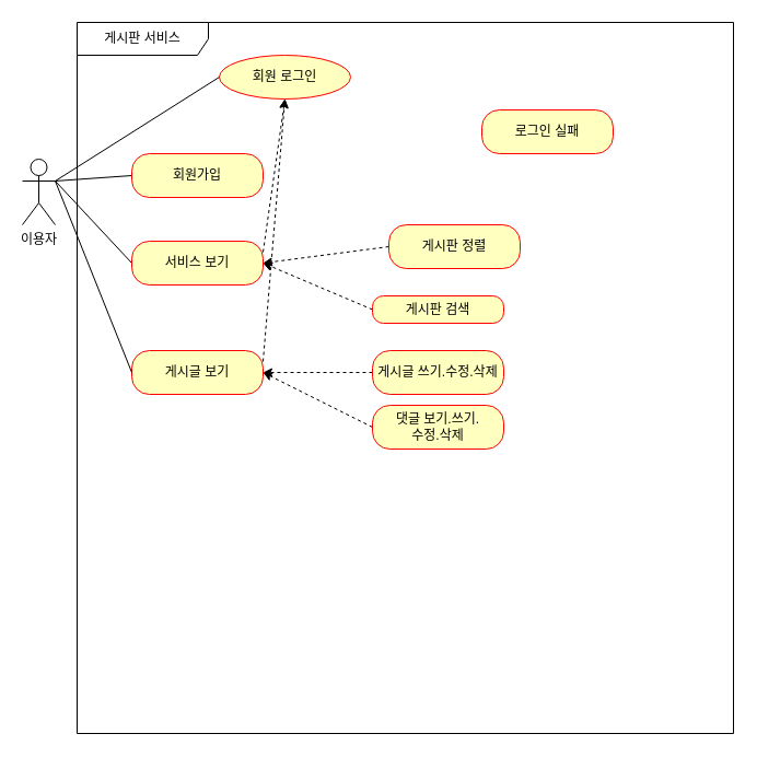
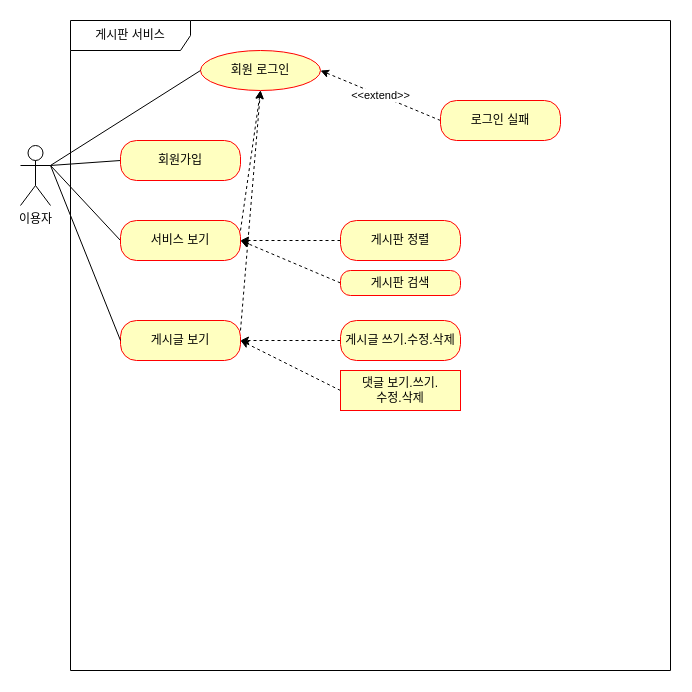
  <mxCell id="0" />
  <mxCell id="1" parent="0" />
  <mxCell id="2" value="이용자" style="shape=umlActor;verticalLabelPosition=bottom;verticalAlign=top;html=1;outlineConnect=0;" vertex="1" parent="1"><mxGeometry x="20" y="145" width="30" height="60" as="geometry" /></mxCell>
  <mxCell id="3" value="게시판 서비스" style="shape=umlFrame;whiteSpace=wrap;html=1;pointerEvents=0;width=120;height=30;" vertex="1" parent="1"><mxGeometry x="70" y="20" width="600" height="650" as="geometry" /></mxCell>
  <mxCell id="4" style="rounded=0;orthogonalLoop=1;jettySize=auto;html=1;exitX=0;exitY=0.5;exitDx=0;exitDy=0;entryX=1;entryY=0.333;entryDx=0;entryDy=0;entryPerimeter=0;strokeColor=default;endArrow=none;endFill=0;" edge="1" parent="1" source="5" target="2"><mxGeometry relative="1" as="geometry" /></mxCell>
  <mxCell id="5" value="회원가입" style="rounded=1;whiteSpace=wrap;html=1;arcSize=40;fontColor=#000000;fillColor=#ffffc0;strokeColor=#ff0000;" vertex="1" parent="1"><mxGeometry x="120" y="140" width="120" height="40" as="geometry" /></mxCell>
  <mxCell id="6" style="rounded=0;orthogonalLoop=1;jettySize=auto;html=1;exitX=0;exitY=0.5;exitDx=0;exitDy=0;entryX=1;entryY=0.333;entryDx=0;entryDy=0;entryPerimeter=0;endArrow=none;endFill=0;" edge="1" parent="1" source="8" target="2"><mxGeometry relative="1" as="geometry" /></mxCell>
  <mxCell id="7" style="rounded=0;orthogonalLoop=1;jettySize=auto;html=1;exitX=1;exitY=0.25;exitDx=0;exitDy=0;entryX=0.5;entryY=1;entryDx=0;entryDy=0;dashed=1;" edge="1" parent="1" source="8" target="11"><mxGeometry relative="1" as="geometry" /></mxCell>
  <mxCell id="8" value="서비스 보기" style="rounded=1;whiteSpace=wrap;html=1;arcSize=40;fontColor=#000000;fillColor=#ffffc0;strokeColor=#ff0000;" vertex="1" parent="1"><mxGeometry x="120" y="220" width="120" height="40" as="geometry" /></mxCell>
  <mxCell id="9" style="rounded=0;orthogonalLoop=1;jettySize=auto;html=1;exitX=1;exitY=0.25;exitDx=0;exitDy=0;entryX=0.5;entryY=1;entryDx=0;entryDy=0;dashed=1;" edge="1" parent="1" source="10" target="11"><mxGeometry relative="1" as="geometry" /></mxCell>
  <mxCell id="10" value="게시글 보기" style="rounded=1;whiteSpace=wrap;html=1;arcSize=40;fontColor=#000000;fillColor=#ffffc0;strokeColor=#ff0000;" vertex="1" parent="1"><mxGeometry x="120" y="320" width="120" height="40" as="geometry" /></mxCell>
  <mxCell id="11" value="회원 로그인" style="ellipse;whiteSpace=wrap;html=1;arcSize=40;fontColor=#000000;fillColor=#ffffc0;strokeColor=#ff0000;" vertex="1" parent="1"><mxGeometry x="200" y="50" width="120" height="40" as="geometry" /></mxCell>
+ <mxCell id="12" value="&amp;lt;&amp;lt;extend&amp;gt;&amp;gt;" style="rounded=0;orthogonalLoop=1;jettySize=auto;html=1;exitX=0;exitY=0.5;exitDx=0;exitDy=0;entryX=1;entryY=0.5;entryDx=0;entryDy=0;dashed=1;startArrow=none;startFill=0;endArrow=classic;endFill=1;" edge="1" parent="1" source="13" target="11"><mxGeometry relative="1" as="geometry" /></mxCell>
  <mxCell id="13" value="로그인 실패" style="rounded=1;whiteSpace=wrap;html=1;arcSize=40;fontColor=#000000;fillColor=#ffffc0;strokeColor=#ff0000;" vertex="1" parent="1"><mxGeometry x="440" y="100" width="120" height="40" as="geometry" /></mxCell>
  <mxCell id="14" style="rounded=0;orthogonalLoop=1;jettySize=auto;html=1;exitX=0;exitY=0.5;exitDx=0;exitDy=0;entryX=1;entryY=0.5;entryDx=0;entryDy=0;dashed=1;" edge="1" parent="1" source="15" target="8"><mxGeometry relative="1" as="geometry" /></mxCell>
- <mxCell id="15" value="게시판 정렬" style="rounded=1;whiteSpace=wrap;html=1;arcSize=40;fontColor=#000000;fillColor=#ffffc0;strokeColor=#ff0000;" vertex="1" parent="1"><mxGeometry x="355" y="205" width="120" height="40" as="geometry" /></mxCell>
+ <mxCell id="15" value="게시판 정렬" style="rounded=1;whiteSpace=wrap;html=1;arcSize=40;fontColor=#000000;fillColor=#ffffc0;strokeColor=#ff0000;" vertex="1" parent="1"><mxGeometry x="340" y="220" width="120" height="40" as="geometry" /></mxCell>
  <mxCell id="16" style="rounded=0;orthogonalLoop=1;jettySize=auto;html=1;exitX=0;exitY=0.5;exitDx=0;exitDy=0;dashed=1;" edge="1" parent="1" source="17"><mxGeometry relative="1" as="geometry"><mxPoint x="240" y="240" as="targetPoint" /></mxGeometry></mxCell>
  <mxCell id="17" value="게시판 검색" style="rounded=1;whiteSpace=wrap;html=1;arcSize=40;fontColor=#000000;fillColor=#ffffc0;strokeColor=#ff0000;" vertex="1" parent="1"><mxGeometry x="340" y="270" width="120" height="25" as="geometry" /></mxCell>
  <mxCell id="18" style="rounded=0;orthogonalLoop=1;jettySize=auto;html=1;exitX=0;exitY=0.5;exitDx=0;exitDy=0;entryX=1;entryY=0.5;entryDx=0;entryDy=0;dashed=1;" edge="1" parent="1" source="19" target="10"><mxGeometry relative="1" as="geometry" /></mxCell>
  <mxCell id="19" value="게시글 쓰기.수정.삭제" style="rounded=1;whiteSpace=wrap;html=1;arcSize=40;fontColor=#000000;fillColor=#ffffc0;strokeColor=#ff0000;" vertex="1" parent="1"><mxGeometry x="340" y="320" width="120" height="40" as="geometry" /></mxCell>
  <mxCell id="20" style="rounded=0;orthogonalLoop=1;jettySize=auto;html=1;exitX=0;exitY=0.5;exitDx=0;exitDy=0;dashed=1;" edge="1" parent="1" source="21"><mxGeometry relative="1" as="geometry"><mxPoint x="240" y="340" as="targetPoint" /></mxGeometry></mxCell>
- <mxCell id="21" value="댓글 보기.쓰기.&lt;br&gt;수정.삭제" style="rounded=1;whiteSpace=wrap;html=1;arcSize=40;fontColor=#000000;fillColor=#ffffc0;strokeColor=#ff0000;" vertex="1" parent="1"><mxGeometry x="340" y="370" width="120" height="40" as="geometry" /></mxCell>
+ <mxCell id="21" value="댓글 보기.쓰기.&lt;br&gt;수정.삭제" style="whiteSpace=wrap;html=1;arcSize=40;fontColor=#000000;fillColor=#ffffc0;strokeColor=#ff0000;rounded=0;" vertex="1" parent="1"><mxGeometry x="340" y="370" width="120" height="40" as="geometry" /></mxCell>
  <mxCell id="22" style="rounded=0;orthogonalLoop=1;jettySize=auto;html=1;entryX=1;entryY=0.333;entryDx=0;entryDy=0;entryPerimeter=0;endArrow=none;endFill=0;exitX=0;exitY=0.5;exitDx=0;exitDy=0;" edge="1" parent="1" source="10" target="2"><mxGeometry relative="1" as="geometry"><mxPoint x="130" y="240" as="sourcePoint" /><mxPoint x="50" y="170" as="targetPoint" /></mxGeometry></mxCell>
  <mxCell id="23" style="rounded=0;orthogonalLoop=1;jettySize=auto;html=1;exitX=0;exitY=0.5;exitDx=0;exitDy=0;entryX=1;entryY=0.333;entryDx=0;entryDy=0;entryPerimeter=0;endArrow=none;endFill=0;" edge="1" parent="1" source="11" target="2"><mxGeometry relative="1" as="geometry"><mxPoint x="140" y="250" as="sourcePoint" /><mxPoint x="60" y="180" as="targetPoint" /></mxGeometry></mxCell>
